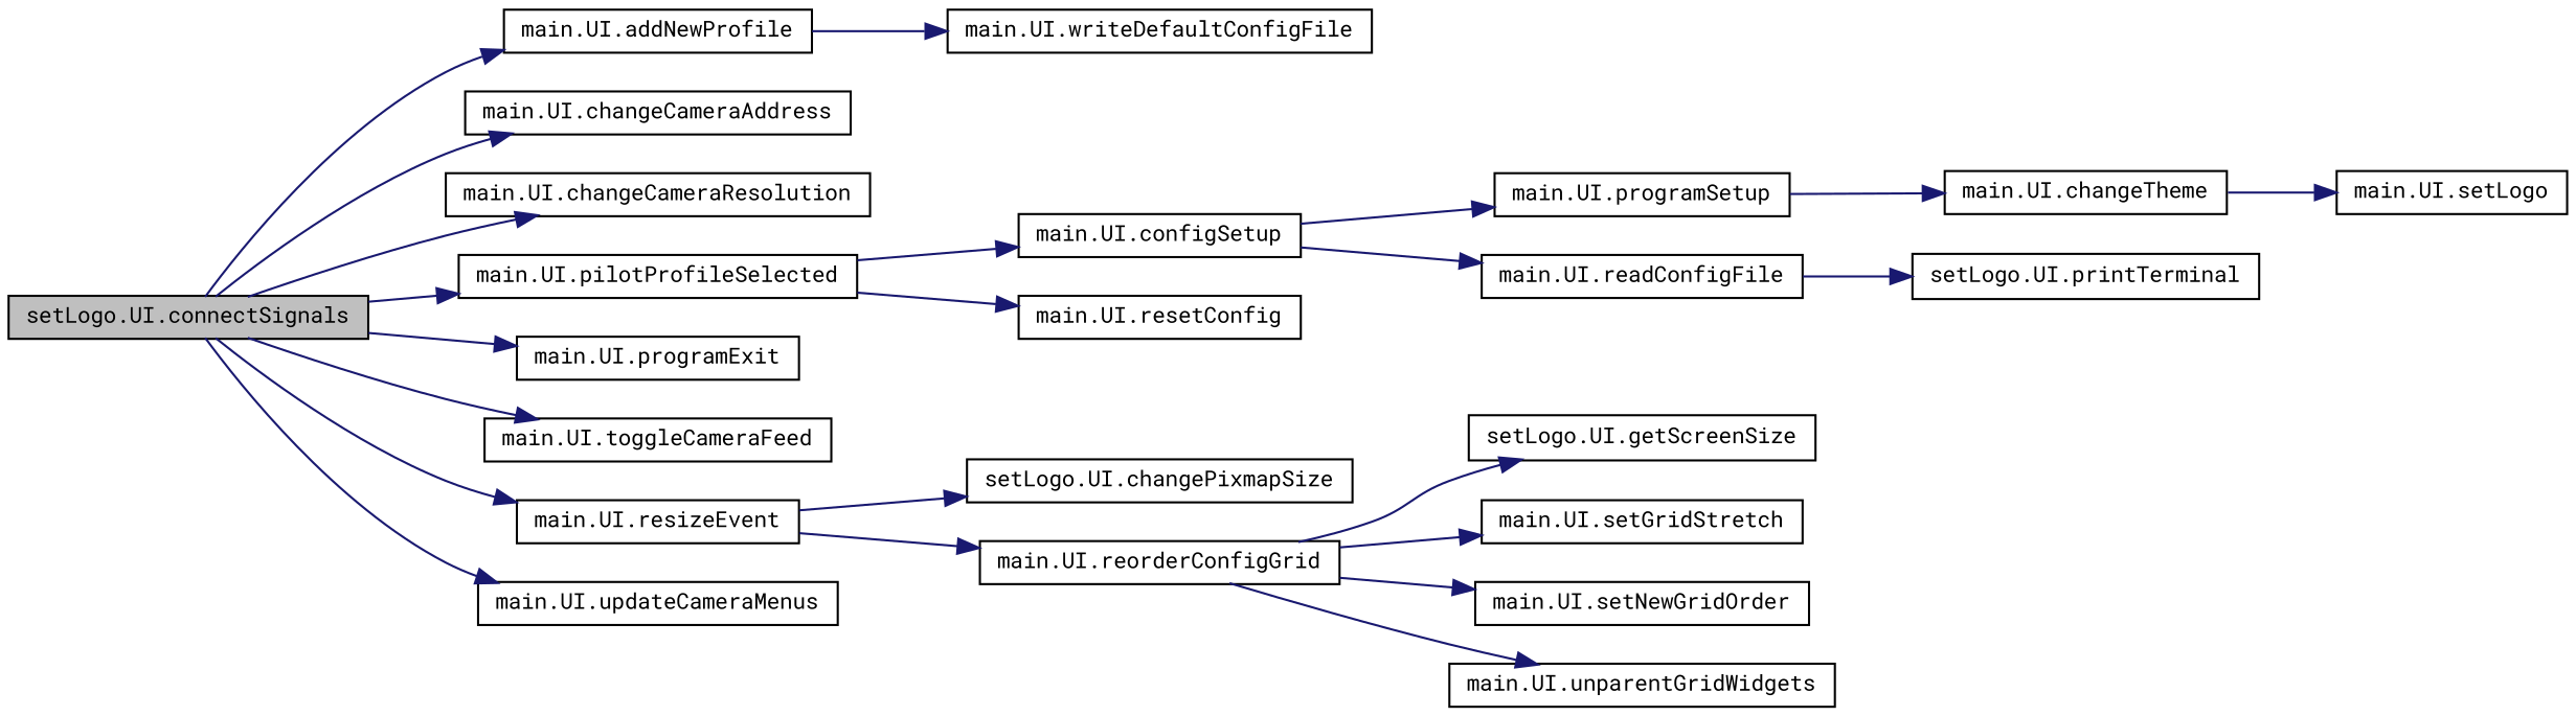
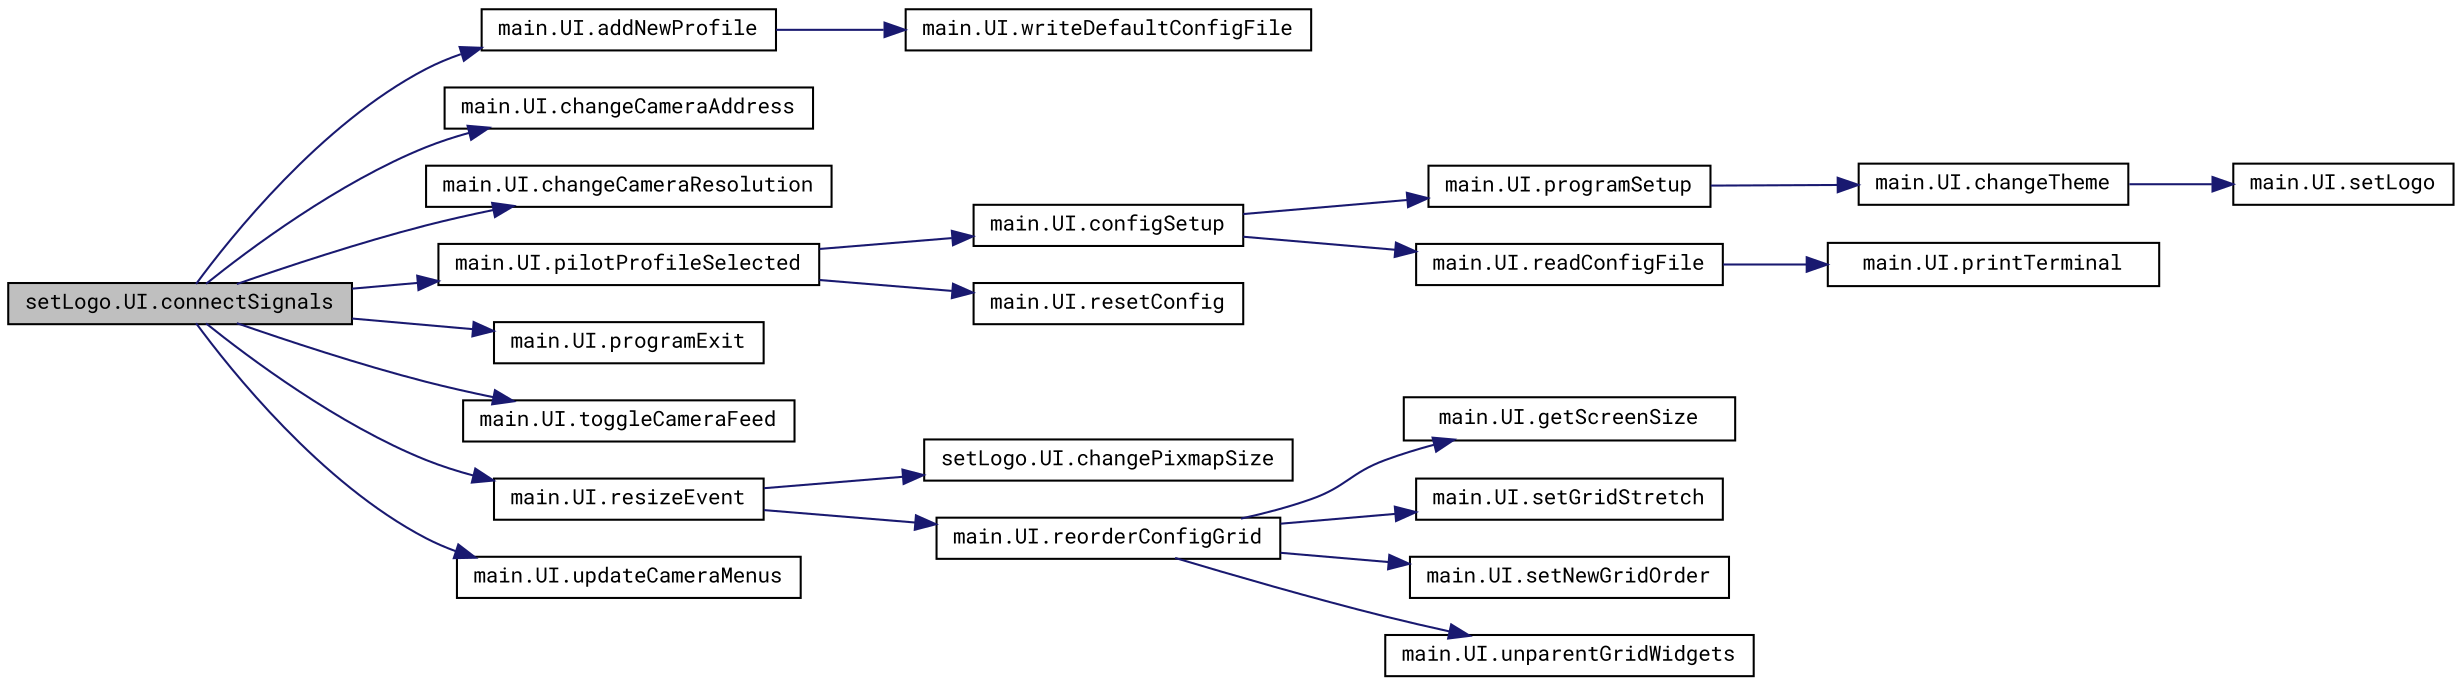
  digraph {
    fontname="Roboto Mono"
    rankdir=LR
    node [color=black fillcolor=white fontname="Roboto Mono" fontsize=10 shape=record style=filled]
    edge [color=midnightblue fontname="Roboto Mono" fontsize=10 labelfontname=Helvetica labelfontsize=10 style=solid]
    n1 [fillcolor=grey75 fontcolor=black height=0.2 label="setLogo.UI.connectSignals" width=0.4]
    n2 [height=0.2 label="main.UI.addNewProfile" width=0.4]
    n3 [height=0.2 label="main.UI.changeCameraAddress" width=0.4]
    n4 [height=0.2 label="main.UI.changeCameraResolution" width=0.4]
    n5 [height=0.2 label="main.UI.pilotProfileSelected" width=0.4]
    n6 [height=0.2 label="main.UI.programExit" width=0.4]
    n7 [height=0.2 label="main.UI.toggleCameraFeed" width=0.4]
    n8 [height=0.2 label="main.UI.resizeEvent" width=0.4]
    n9 [height=0.2 label="main.UI.updateCameraMenus" width=0.4]
    n10 [height=0.2 label="main.UI.writeDefaultConfigFile" width=0.4]
    n11 [height=0.2 label="main.UI.configSetup" width=0.4]
    n12 [height=0.2 label="main.UI.resetConfig" width=0.4]
    n13 [height=0.2 label="setLogo.UI.changePixmapSize" width=0.4]
    n14 [height=0.2 label="main.UI.reorderConfigGrid" width=0.4]
    n15 [height=0.2 label="main.UI.programSetup" width=0.4]
    n16 [height=0.2 label="main.UI.readConfigFile" width=0.4]
    n17 [height=0.2 label="main.UI.changeTheme" width=0.4]
-   n18 [height=0.2 label="setLogo.UI.printTerminal" width=0.4]
+   n18 [height=0.2 label="main.UI.printTerminal" width=0.4]
    n19 [height=0.2 label="main.UI.setLogo" width=0.4]
-   n20 [height=0.2 label="setLogo.UI.getScreenSize" width=0.4]
+   n20 [height=0.2 label="main.UI.getScreenSize" width=0.4]
    n21 [height=0.2 label="main.UI.setGridStretch" width=0.4]
    n22 [height=0.2 label="main.UI.setNewGridOrder" width=0.4]
    n23 [height=0.2 label="main.UI.unparentGridWidgets" width=0.4]
    n1 -> n2
    n1 -> n3
    n1 -> n4
    n1 -> n5
    n1 -> n6
    n1 -> n7
    n1 -> n8
    n1 -> n9
    n2 -> n10
    n5 -> n11
    n5 -> n12
    n8 -> n13
    n8 -> n14
    n11 -> n15
    n11 -> n16
    n14 -> n20
    n14 -> n21
    n14 -> n22
    n14 -> n23
    n15 -> n17
    n16 -> n18
    n17 -> n19
  }
